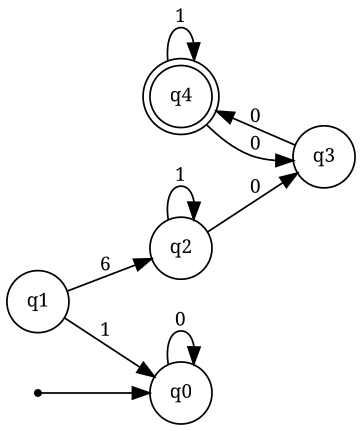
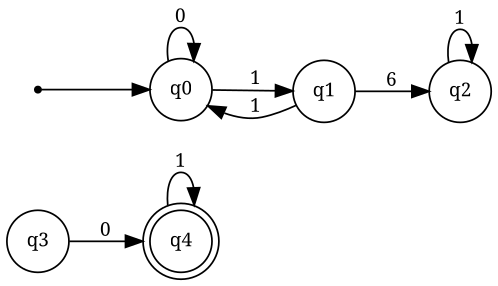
  digraph {
    fontname="Noto Serif"
    rankdir=LR
    node [fontname="Noto Serif" fontsize=11 shape=circle]
    edge [fontname="Noto Serif" fontsize=11]
    q4 [shape=doublecircle]
    q3
    start [shape=point]
    q0
    q1
    q2
    q4 -> q4 [label=1]
-   q4 -> q3 [label=0]
    q3 -> q4 [label=0]
    start -> q0
    q0 -> q0 [label=0]
+   q0 -> q1 [label=1]
    q1 -> q0 [label=1]
    q1 -> q2 [label=6]
-   q2 -> q3 [label=0]
    q2 -> q2 [label=1]
  }
